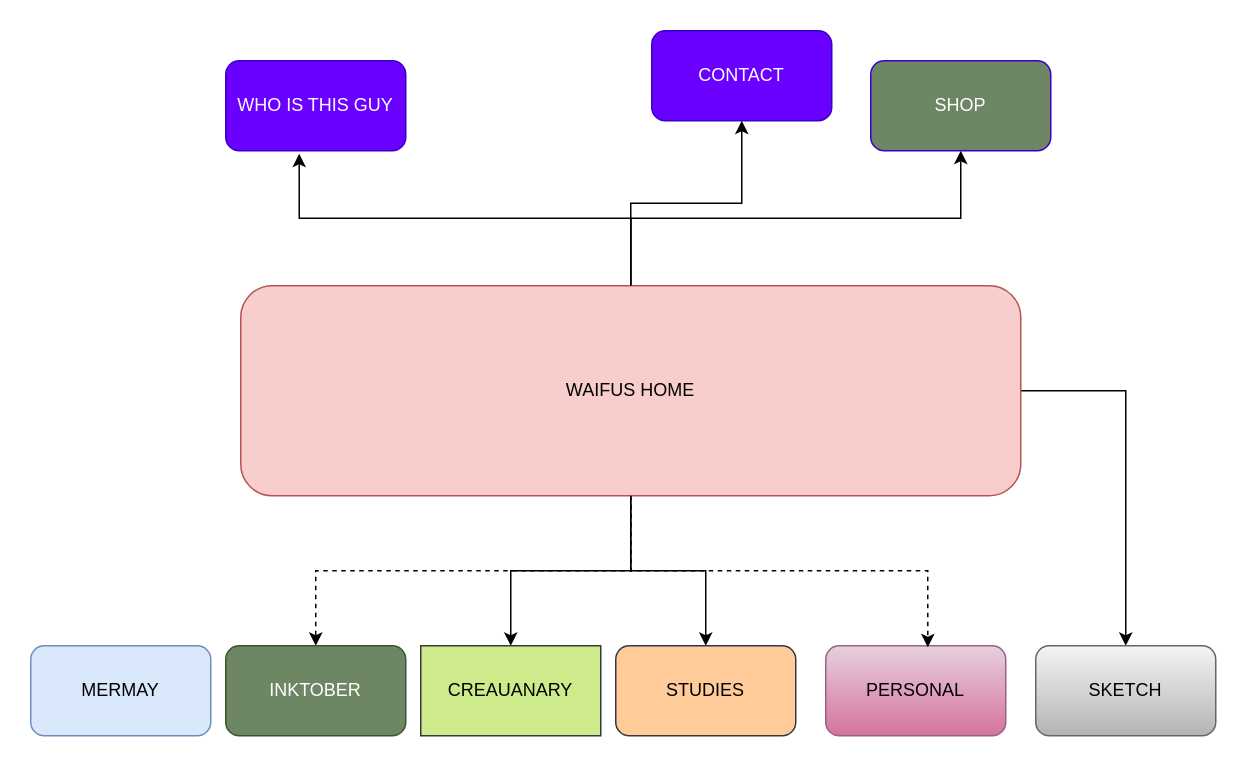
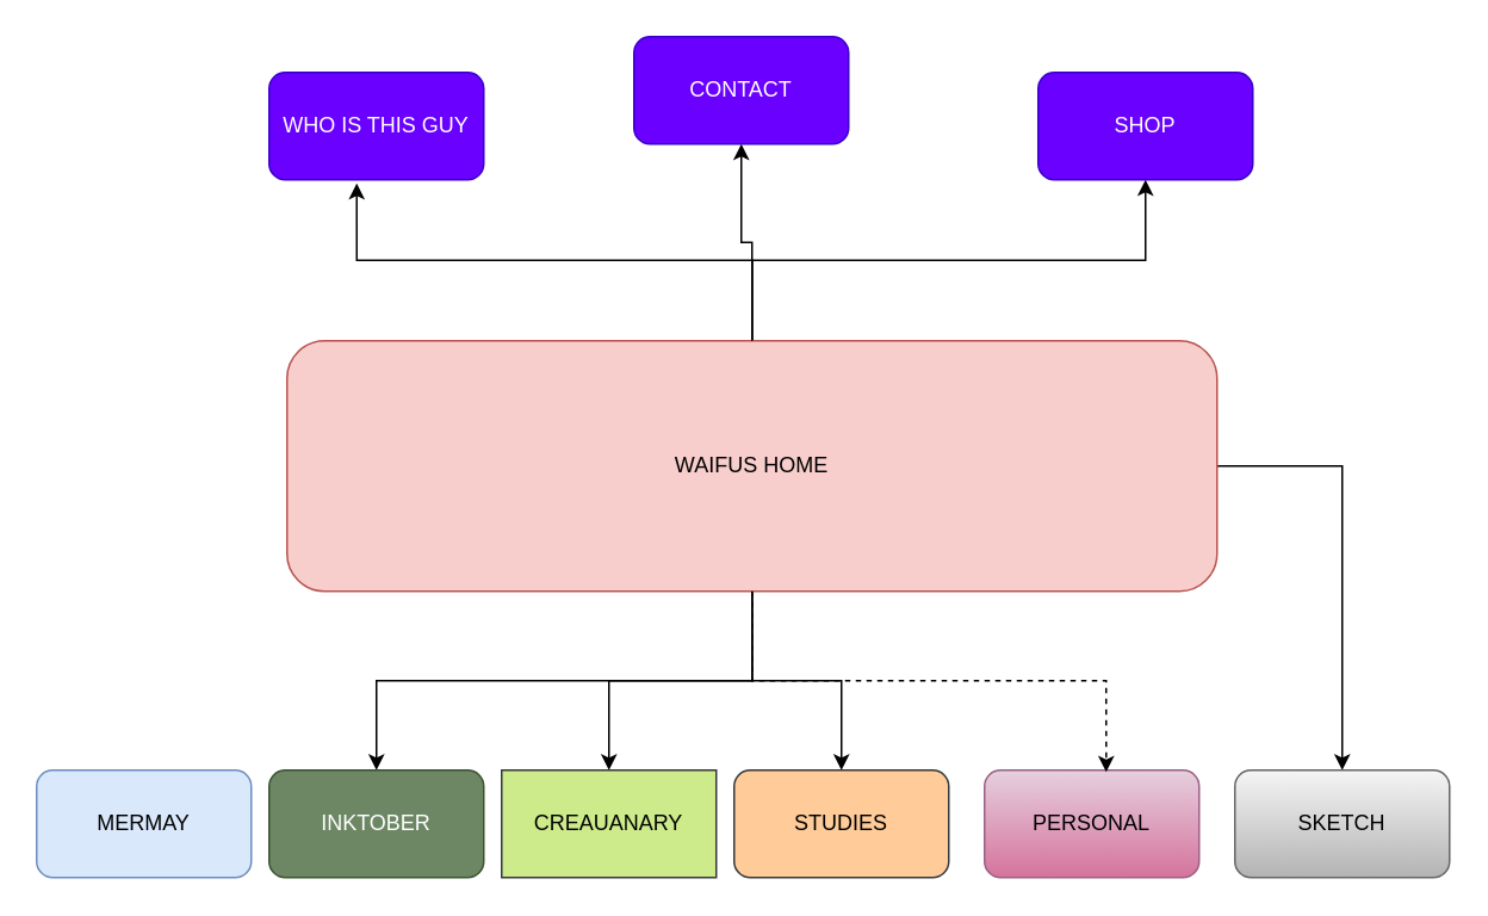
  <mxCell id="0" />
  <mxCell id="1" parent="0" />
- <mxCell id="2" value="" style="edgeStyle=orthogonalEdgeStyle;rounded=0;orthogonalLoop=1;jettySize=auto;html=1;dashed=1;" edge="1" parent="1" source="8" target="10"><mxGeometry relative="1" as="geometry" /></mxCell>
+ <mxCell id="2" value="" style="edgeStyle=orthogonalEdgeStyle;rounded=0;orthogonalLoop=1;jettySize=auto;html=1;" edge="1" parent="1" source="8" target="10"><mxGeometry relative="1" as="geometry" /></mxCell>
  <mxCell id="3" style="edgeStyle=orthogonalEdgeStyle;rounded=0;orthogonalLoop=1;jettySize=auto;html=1;entryX=0.5;entryY=0;entryDx=0;entryDy=0;" edge="1" parent="1" source="8" target="13"><mxGeometry relative="1" as="geometry" /></mxCell>
  <mxCell id="4" style="edgeStyle=orthogonalEdgeStyle;rounded=0;orthogonalLoop=1;jettySize=auto;html=1;entryX=0.5;entryY=0;entryDx=0;entryDy=0;" edge="1" parent="1" source="8" target="11"><mxGeometry relative="1" as="geometry" /></mxCell>
  <mxCell id="5" style="edgeStyle=orthogonalEdgeStyle;rounded=0;orthogonalLoop=1;jettySize=auto;html=1;entryX=0.5;entryY=0;entryDx=0;entryDy=0;" edge="1" parent="1" source="8" target="14"><mxGeometry relative="1" as="geometry" /></mxCell>
  <mxCell id="6" style="edgeStyle=orthogonalEdgeStyle;rounded=0;orthogonalLoop=1;jettySize=auto;html=1;entryX=0.5;entryY=1;entryDx=0;entryDy=0;" edge="1" parent="1" source="8" target="17"><mxGeometry relative="1" as="geometry" /></mxCell>
  <mxCell id="7" style="edgeStyle=orthogonalEdgeStyle;rounded=0;orthogonalLoop=1;jettySize=auto;html=1;entryX=0.5;entryY=1;entryDx=0;entryDy=0;" edge="1" parent="1" source="8" target="18"><mxGeometry relative="1" as="geometry" /></mxCell>
  <mxCell id="8" value="WAIFUS HOME" style="rounded=1;whiteSpace=wrap;html=1;fillColor=#f8cecc;strokeColor=#b85450;" parent="1" vertex="1"><mxGeometry x="160" y="190" width="520" height="140" as="geometry" /></mxCell>
  <mxCell id="9" value="MERMAY" style="rounded=1;whiteSpace=wrap;html=1;fillColor=#dae8fc;strokeColor=#6c8ebf;" parent="1" vertex="1"><mxGeometry x="20" y="430" width="120" height="60" as="geometry" /></mxCell>
  <mxCell id="10" value="INKTOBER" style="rounded=1;whiteSpace=wrap;html=1;fillColor=#6d8764;fontColor=#ffffff;strokeColor=#3A5431;" parent="1" vertex="1"><mxGeometry x="150" y="430" width="120" height="60" as="geometry" /></mxCell>
  <mxCell id="11" value="CREAUANARY" style="whiteSpace=wrap;html=1;fillColor=#cdeb8b;strokeColor=#36393d;rounded=0;" parent="1" vertex="1"><mxGeometry x="280" y="430" width="120" height="60" as="geometry" /></mxCell>
  <mxCell id="12" value="PERSONAL" style="rounded=1;whiteSpace=wrap;html=1;fillColor=#e6d0de;gradientColor=#d5739d;strokeColor=#996185;" parent="1" vertex="1"><mxGeometry x="550" y="430" width="120" height="60" as="geometry" /></mxCell>
  <mxCell id="13" value="STUDIES" style="rounded=1;whiteSpace=wrap;html=1;fillColor=#ffcc99;strokeColor=#36393d;" parent="1" vertex="1"><mxGeometry x="410" y="430" width="120" height="60" as="geometry" /></mxCell>
  <mxCell id="14" value="SKETCH" style="rounded=1;whiteSpace=wrap;html=1;fillColor=#f5f5f5;gradientColor=#b3b3b3;strokeColor=#666666;" parent="1" vertex="1"><mxGeometry x="690" y="430" width="120" height="60" as="geometry" /></mxCell>
  <mxCell id="15" style="edgeStyle=orthogonalEdgeStyle;rounded=0;orthogonalLoop=1;jettySize=auto;html=1;entryX=0.567;entryY=0.017;entryDx=0;entryDy=0;entryPerimeter=0;dashed=1;" edge="1" parent="1" source="8" target="12"><mxGeometry relative="1" as="geometry" /></mxCell>
  <mxCell id="16" value="WHO IS THIS GUY" style="rounded=1;whiteSpace=wrap;html=1;fillColor=#6a00ff;fontColor=#ffffff;strokeColor=#3700CC;" vertex="1" parent="1"><mxGeometry x="150" y="40" width="120" height="60" as="geometry" /></mxCell>
- <mxCell id="17" value="CONTACT" style="rounded=1;whiteSpace=wrap;html=1;fillColor=#6a00ff;fontColor=#ffffff;strokeColor=#3700CC;" vertex="1" parent="1"><mxGeometry x="434" y="20" width="120" height="60" as="geometry" /></mxCell>
- <mxCell id="18" value="SHOP" style="rounded=1;whiteSpace=wrap;html=1;fillColor=#6d8764;fontColor=#ffffff;strokeColor=#3700CC;" vertex="1" parent="1"><mxGeometry x="580" y="40" width="120" height="60" as="geometry" /></mxCell>
+ <mxCell id="17" value="CONTACT" style="rounded=1;whiteSpace=wrap;html=1;fillColor=#6a00ff;fontColor=#ffffff;strokeColor=#3700CC;" vertex="1" parent="1"><mxGeometry x="354" y="20" width="120" height="60" as="geometry" /></mxCell>
+ <mxCell id="18" value="SHOP" style="rounded=1;whiteSpace=wrap;html=1;fillColor=#6a00ff;fontColor=#ffffff;strokeColor=#3700CC;" vertex="1" parent="1"><mxGeometry x="580" y="40" width="120" height="60" as="geometry" /></mxCell>
  <mxCell id="19" style="edgeStyle=orthogonalEdgeStyle;rounded=0;orthogonalLoop=1;jettySize=auto;html=1;entryX=0.408;entryY=1.033;entryDx=0;entryDy=0;entryPerimeter=0;" edge="1" parent="1" source="8" target="16"><mxGeometry relative="1" as="geometry" /></mxCell>
